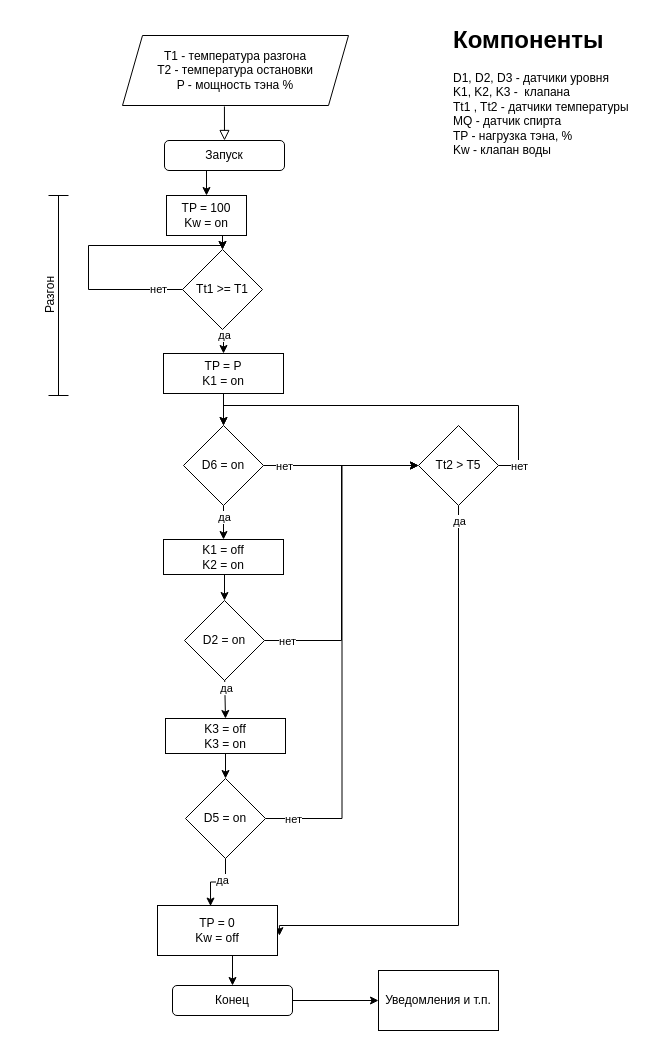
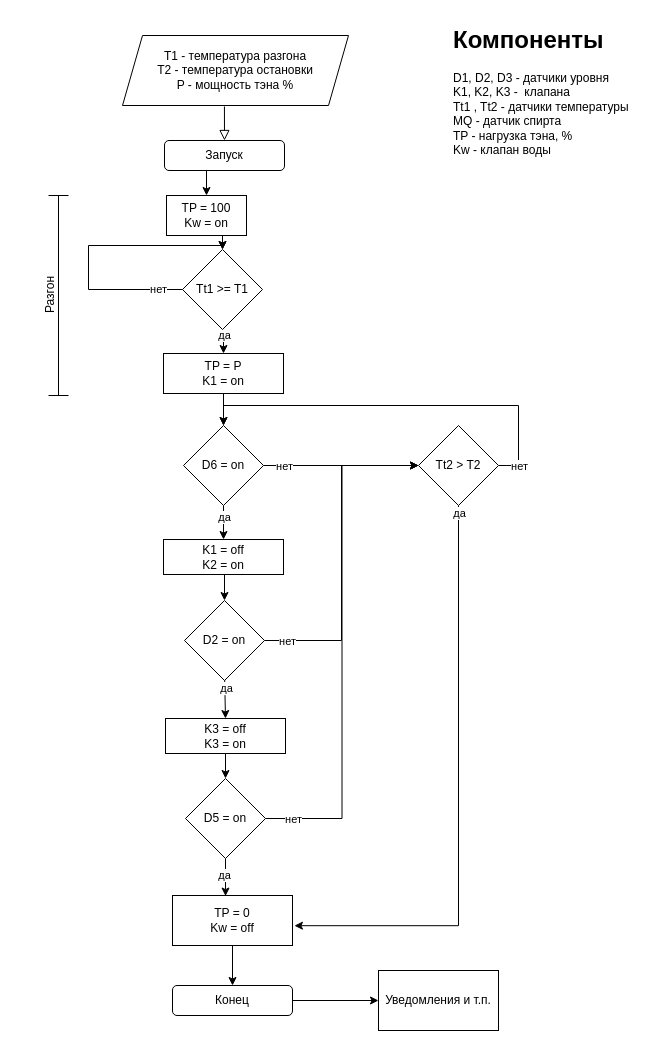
  <mxCell id="0" />
  <mxCell id="1" parent="0" />
  <mxCell id="2" value="T1 - температура разгона&lt;br&gt;T2 - температура остановки&lt;br&gt;P - мощность тэна %" style="shape=parallelogram;perimeter=parallelogramPerimeter;whiteSpace=wrap;html=1;fixedSize=1;" vertex="1" parent="1"><mxGeometry x="122" y="35" width="226" height="70" as="geometry" /></mxCell>
  <mxCell id="3" style="edgeStyle=orthogonalEdgeStyle;rounded=0;orthogonalLoop=1;jettySize=auto;html=1;exitX=0.5;exitY=1;exitDx=0;exitDy=0;entryX=0.5;entryY=0;entryDx=0;entryDy=0;" edge="1" parent="1" source="4" target="8"><mxGeometry relative="1" as="geometry" /></mxCell>
  <mxCell id="4" value="Запуск" style="rounded=1;whiteSpace=wrap;html=1;" vertex="1" parent="1"><mxGeometry x="164" y="140" width="120" height="30" as="geometry" /></mxCell>
  <mxCell id="5" value="" style="rounded=0;html=1;jettySize=auto;orthogonalLoop=1;fontSize=11;endArrow=block;endFill=0;endSize=8;strokeWidth=1;shadow=0;labelBackgroundColor=none;edgeStyle=orthogonalEdgeStyle;exitX=0.451;exitY=1.014;exitDx=0;exitDy=0;exitPerimeter=0;entryX=0.5;entryY=0;entryDx=0;entryDy=0;" edge="1" parent="1" source="2" target="4"><mxGeometry relative="1" as="geometry"><mxPoint x="192" y="435" as="sourcePoint" /><mxPoint x="192" y="485" as="targetPoint" /></mxGeometry></mxCell>
  <mxCell id="6" value="&lt;h1&gt;Компоненты&lt;/h1&gt;&lt;p&gt;D1, D2, D3 - датчики уровня&lt;br&gt;K1, K2, K3 -&amp;nbsp; клапана&lt;br&gt;Tt1 , Tt2 - датчики температуры&lt;br&gt;MQ - датчик спирта&lt;br&gt;TP - нагрузка тэна, %&lt;br&gt;Kw - клапан воды&lt;/p&gt;" style="text;html=1;strokeColor=none;fillColor=none;spacing=5;spacingTop=-20;whiteSpace=wrap;overflow=hidden;rounded=0;" vertex="1" parent="1"><mxGeometry x="448" y="20" width="190" height="145" as="geometry" /></mxCell>
  <mxCell id="7" style="edgeStyle=orthogonalEdgeStyle;rounded=0;orthogonalLoop=1;jettySize=auto;html=1;exitX=0.5;exitY=1;exitDx=0;exitDy=0;entryX=0.5;entryY=0;entryDx=0;entryDy=0;" edge="1" parent="1" source="8" target="12"><mxGeometry relative="1" as="geometry" /></mxCell>
  <mxCell id="8" value="TP = 100&lt;br&gt;Kw = on" style="rounded=0;whiteSpace=wrap;html=1;" vertex="1" parent="1"><mxGeometry x="166" y="195" width="80" height="40" as="geometry" /></mxCell>
  <mxCell id="9" value="нет" style="edgeStyle=orthogonalEdgeStyle;rounded=0;orthogonalLoop=1;jettySize=auto;html=1;exitX=0;exitY=0.5;exitDx=0;exitDy=0;entryX=0.5;entryY=0;entryDx=0;entryDy=0;" edge="1" parent="1" source="12" target="12"><mxGeometry x="-0.826" relative="1" as="geometry"><mxPoint x="222" y="245" as="targetPoint" /><Array as="points"><mxPoint x="88" y="289" /><mxPoint x="88" y="245" /><mxPoint x="222" y="245" /></Array><mxPoint as="offset" /></mxGeometry></mxCell>
  <mxCell id="10" style="edgeStyle=orthogonalEdgeStyle;rounded=0;orthogonalLoop=1;jettySize=auto;html=1;exitX=0.5;exitY=1;exitDx=0;exitDy=0;entryX=0.5;entryY=0;entryDx=0;entryDy=0;" edge="1" parent="1" source="12" target="14"><mxGeometry relative="1" as="geometry" /></mxCell>
  <mxCell id="11" value="да" style="edgeLabel;html=1;align=center;verticalAlign=middle;resizable=0;points=[];" vertex="1" connectable="0" parent="10"><mxGeometry x="-0.516" relative="1" as="geometry"><mxPoint as="offset" /></mxGeometry></mxCell>
  <mxCell id="12" value="Tt1 &amp;gt;= T1" style="rhombus;whiteSpace=wrap;html=1;" vertex="1" parent="1"><mxGeometry x="182" y="249" width="80" height="80" as="geometry" /></mxCell>
  <mxCell id="13" style="edgeStyle=orthogonalEdgeStyle;rounded=0;orthogonalLoop=1;jettySize=auto;html=1;exitX=0.5;exitY=1;exitDx=0;exitDy=0;entryX=0.5;entryY=0;entryDx=0;entryDy=0;" edge="1" parent="1" source="14" target="19"><mxGeometry relative="1" as="geometry" /></mxCell>
  <mxCell id="14" value="TP = P &lt;br&gt;K1 = on" style="rounded=0;whiteSpace=wrap;html=1;" vertex="1" parent="1"><mxGeometry x="163" y="353" width="120" height="40" as="geometry" /></mxCell>
  <mxCell id="15" value="" style="edgeStyle=orthogonalEdgeStyle;rounded=0;orthogonalLoop=1;jettySize=auto;html=1;" edge="1" parent="1" source="19" target="24"><mxGeometry relative="1" as="geometry" /></mxCell>
  <mxCell id="16" value="нет" style="edgeLabel;html=1;align=center;verticalAlign=middle;resizable=0;points=[];" vertex="1" connectable="0" parent="15"><mxGeometry x="-0.042" y="-1" relative="1" as="geometry"><mxPoint x="-54" y="-1" as="offset" /></mxGeometry></mxCell>
  <mxCell id="17" style="edgeStyle=orthogonalEdgeStyle;rounded=0;orthogonalLoop=1;jettySize=auto;html=1;exitX=0.5;exitY=1;exitDx=0;exitDy=0;entryX=0.5;entryY=0;entryDx=0;entryDy=0;" edge="1" parent="1" source="19" target="30"><mxGeometry relative="1" as="geometry" /></mxCell>
  <mxCell id="18" value="да" style="edgeLabel;html=1;align=center;verticalAlign=middle;resizable=0;points=[];" vertex="1" connectable="0" parent="17"><mxGeometry x="-0.333" relative="1" as="geometry"><mxPoint as="offset" /></mxGeometry></mxCell>
  <mxCell id="19" value="D6 = on" style="rhombus;whiteSpace=wrap;html=1;" vertex="1" parent="1"><mxGeometry x="183" y="425" width="80" height="80" as="geometry" /></mxCell>
  <mxCell id="20" style="edgeStyle=orthogonalEdgeStyle;rounded=0;orthogonalLoop=1;jettySize=auto;html=1;exitX=1;exitY=0.5;exitDx=0;exitDy=0;entryX=0.5;entryY=0;entryDx=0;entryDy=0;" edge="1" parent="1" source="24" target="19"><mxGeometry relative="1" as="geometry"><mxPoint x="387.963" y="375.037" as="targetPoint" /><Array as="points"><mxPoint x="518" y="465" /><mxPoint x="518" y="405" /><mxPoint x="223" y="405" /></Array></mxGeometry></mxCell>
  <mxCell id="21" value="нет" style="edgeLabel;html=1;align=center;verticalAlign=middle;resizable=0;points=[];" vertex="1" connectable="0" parent="20"><mxGeometry x="0.076" y="1" relative="1" as="geometry"><mxPoint x="133" y="59" as="offset" /></mxGeometry></mxCell>
  <mxCell id="22" style="edgeStyle=orthogonalEdgeStyle;rounded=0;orthogonalLoop=1;jettySize=auto;html=1;exitX=0.5;exitY=1;exitDx=0;exitDy=0;entryX=1.016;entryY=0.604;entryDx=0;entryDy=0;entryPerimeter=0;" edge="1" parent="1" source="24" target="26"><mxGeometry relative="1" as="geometry"><mxPoint x="458" y="635" as="targetPoint" /><Array as="points"><mxPoint x="458" y="925" /></Array></mxGeometry></mxCell>
  <mxCell id="23" value="да" style="edgeLabel;html=1;align=center;verticalAlign=middle;resizable=0;points=[];" vertex="1" connectable="0" parent="22"><mxGeometry x="-0.4" y="-3" relative="1" as="geometry"><mxPoint x="3" y="-168" as="offset" /></mxGeometry></mxCell>
- <mxCell id="24" value="Tt2 &amp;gt; T5" style="rhombus;whiteSpace=wrap;html=1;" vertex="1" parent="1"><mxGeometry x="418" y="425" width="80" height="80" as="geometry" /></mxCell>
+ <mxCell id="24" value="Tt2 &amp;gt; T2" style="rhombus;whiteSpace=wrap;html=1;" vertex="1" parent="1"><mxGeometry x="418" y="425" width="80" height="80" as="geometry" /></mxCell>
  <mxCell id="25" style="edgeStyle=orthogonalEdgeStyle;rounded=0;orthogonalLoop=1;jettySize=auto;html=1;exitX=0.5;exitY=1;exitDx=0;exitDy=0;entryX=0.5;entryY=0;entryDx=0;entryDy=0;" edge="1" parent="1" source="26" target="28"><mxGeometry relative="1" as="geometry" /></mxCell>
- <mxCell id="26" value="TP = 0&lt;br&gt;Kw = off" style="rounded=0;whiteSpace=wrap;html=1;" vertex="1" parent="1"><mxGeometry x="157" y="905" width="120" height="50" as="geometry" /></mxCell>
+ <mxCell id="26" value="TP = 0&lt;br&gt;Kw = off" style="rounded=0;whiteSpace=wrap;html=1;" vertex="1" parent="1"><mxGeometry x="172" y="895" width="120" height="50" as="geometry" /></mxCell>
  <mxCell id="27" style="edgeStyle=orthogonalEdgeStyle;rounded=0;orthogonalLoop=1;jettySize=auto;html=1;exitX=1;exitY=0.5;exitDx=0;exitDy=0;entryX=0;entryY=0.5;entryDx=0;entryDy=0;" edge="1" parent="1" source="28" target="43"><mxGeometry relative="1" as="geometry" /></mxCell>
  <mxCell id="28" value="Конец" style="rounded=1;whiteSpace=wrap;html=1;" vertex="1" parent="1"><mxGeometry x="172" y="985" width="120" height="30" as="geometry" /></mxCell>
  <mxCell id="29" style="edgeStyle=orthogonalEdgeStyle;rounded=0;orthogonalLoop=1;jettySize=auto;html=1;exitX=0.5;exitY=1;exitDx=0;exitDy=0;entryX=0.5;entryY=0;entryDx=0;entryDy=0;" edge="1" parent="1" source="30" target="35"><mxGeometry relative="1" as="geometry" /></mxCell>
  <mxCell id="30" value="K1 = off&lt;br&gt;K2 = on" style="rounded=0;whiteSpace=wrap;html=1;" vertex="1" parent="1"><mxGeometry x="163" y="539" width="120" height="35" as="geometry" /></mxCell>
  <mxCell id="31" style="edgeStyle=orthogonalEdgeStyle;rounded=0;orthogonalLoop=1;jettySize=auto;html=1;exitX=0.5;exitY=1;exitDx=0;exitDy=0;entryX=0.5;entryY=0;entryDx=0;entryDy=0;" edge="1" parent="1" target="42"><mxGeometry relative="1" as="geometry"><mxPoint x="224" y="671" as="sourcePoint" /><mxPoint x="238" y="688" as="targetPoint" /></mxGeometry></mxCell>
  <mxCell id="32" value="да" style="edgeLabel;html=1;align=center;verticalAlign=middle;resizable=0;points=[];" vertex="1" connectable="0" parent="31"><mxGeometry x="-0.29" y="1" relative="1" as="geometry"><mxPoint as="offset" /></mxGeometry></mxCell>
  <mxCell id="33" style="edgeStyle=orthogonalEdgeStyle;rounded=0;orthogonalLoop=1;jettySize=auto;html=1;exitX=1;exitY=0.5;exitDx=0;exitDy=0;entryX=0;entryY=0.5;entryDx=0;entryDy=0;" edge="1" parent="1" source="35" target="24"><mxGeometry relative="1" as="geometry" /></mxCell>
  <mxCell id="34" value="нет" style="edgeLabel;html=1;align=center;verticalAlign=middle;resizable=0;points=[];" vertex="1" connectable="0" parent="33"><mxGeometry x="-0.864" relative="1" as="geometry"><mxPoint as="offset" /></mxGeometry></mxCell>
  <mxCell id="35" value="D2 = on" style="rhombus;whiteSpace=wrap;html=1;" vertex="1" parent="1"><mxGeometry x="184" y="600" width="80" height="80" as="geometry" /></mxCell>
  <mxCell id="36" style="edgeStyle=orthogonalEdgeStyle;rounded=0;orthogonalLoop=1;jettySize=auto;html=1;exitX=0.5;exitY=1;exitDx=0;exitDy=0;entryX=0.442;entryY=0.011;entryDx=0;entryDy=0;entryPerimeter=0;" edge="1" parent="1" source="40" target="26"><mxGeometry relative="1" as="geometry" /></mxCell>
  <mxCell id="37" value="да" style="edgeLabel;html=1;align=center;verticalAlign=middle;resizable=0;points=[];" vertex="1" connectable="0" parent="36"><mxGeometry x="-0.122" y="-2" relative="1" as="geometry"><mxPoint as="offset" /></mxGeometry></mxCell>
  <mxCell id="38" style="edgeStyle=orthogonalEdgeStyle;rounded=0;orthogonalLoop=1;jettySize=auto;html=1;exitX=1;exitY=0.5;exitDx=0;exitDy=0;entryX=0;entryY=0.5;entryDx=0;entryDy=0;" edge="1" parent="1" source="40" target="24"><mxGeometry relative="1" as="geometry" /></mxCell>
  <mxCell id="39" value="нет" style="edgeLabel;html=1;align=center;verticalAlign=middle;resizable=0;points=[];" vertex="1" connectable="0" parent="38"><mxGeometry x="-0.894" relative="1" as="geometry"><mxPoint as="offset" /></mxGeometry></mxCell>
  <mxCell id="40" value="D5 = on" style="rhombus;whiteSpace=wrap;html=1;" vertex="1" parent="1"><mxGeometry x="185" y="778" width="80" height="80" as="geometry" /></mxCell>
  <mxCell id="41" style="edgeStyle=orthogonalEdgeStyle;rounded=0;orthogonalLoop=1;jettySize=auto;html=1;exitX=0.5;exitY=1;exitDx=0;exitDy=0;entryX=0.5;entryY=0;entryDx=0;entryDy=0;" edge="1" parent="1" source="42" target="40"><mxGeometry relative="1" as="geometry" /></mxCell>
  <mxCell id="42" value="K3 = off&lt;br&gt;K3 = on" style="rounded=0;whiteSpace=wrap;html=1;" vertex="1" parent="1"><mxGeometry x="165" y="718" width="120" height="35" as="geometry" /></mxCell>
  <mxCell id="43" value="Уведомления и т.п." style="rounded=0;whiteSpace=wrap;html=1;" vertex="1" parent="1"><mxGeometry x="378" y="970" width="120" height="60" as="geometry" /></mxCell>
  <mxCell id="44" value="" style="shape=crossbar;whiteSpace=wrap;html=1;rounded=1;direction=south;" vertex="1" parent="1"><mxGeometry x="48" y="195" width="20" height="200" as="geometry" /></mxCell>
  <mxCell id="45" value="Разгон" style="text;html=1;align=center;verticalAlign=middle;resizable=0;points=[];autosize=1;strokeColor=none;fillColor=none;rotation=-90;" vertex="1" parent="1"><mxGeometry x="20" y="280" width="60" height="30" as="geometry" /></mxCell>
